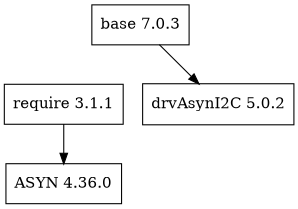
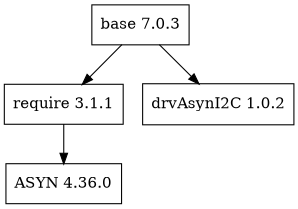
  digraph {
    node [shape=record]
    n1 [label="base 7.0.3"]
    n2 [label="require 3.1.1"]
-   n3 [label="drvAsynI2C 5.0.2"]
+   n3 [label="drvAsynI2C 1.0.2"]
    n4 [label="ASYN 4.36.0"]
+   n1 -> n2
    n1 -> n3
    n2 -> n4
  }
